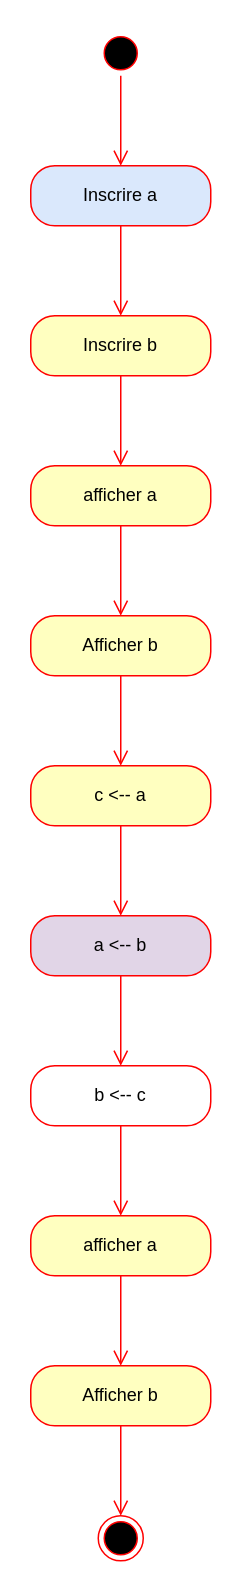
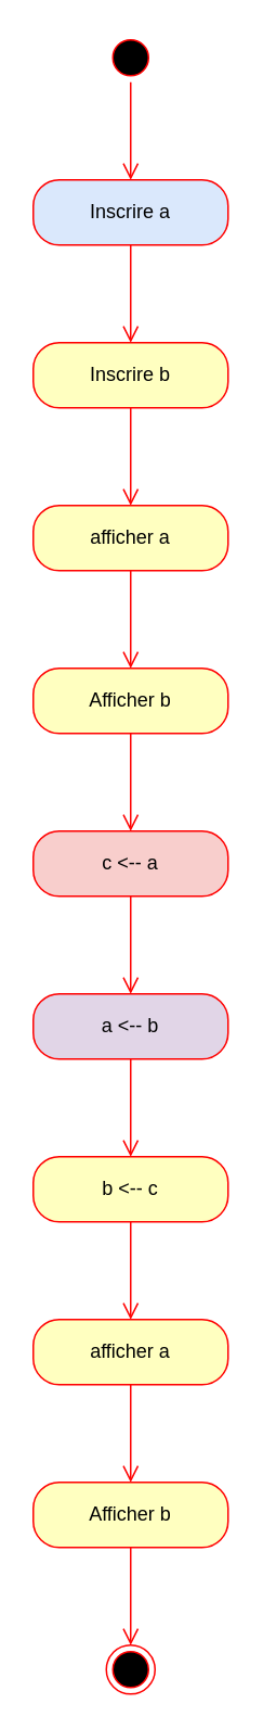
  <mxCell id="0" />
  <mxCell id="1" parent="0" />
  <mxCell id="2" value="" style="ellipse;html=1;shape=startState;fillColor=#000000;strokeColor=#ff0000;" vertex="1" parent="1"><mxGeometry x="65" y="20" width="30" height="30" as="geometry" /></mxCell>
  <mxCell id="3" value="" style="edgeStyle=orthogonalEdgeStyle;html=1;verticalAlign=bottom;endArrow=open;endSize=8;strokeColor=#ff0000;rounded=0;" edge="1" source="2" parent="1"><mxGeometry relative="1" as="geometry"><mxPoint x="80" y="110" as="targetPoint" /></mxGeometry></mxCell>
  <mxCell id="4" value="Inscrire a" style="rounded=1;whiteSpace=wrap;html=1;arcSize=40;fontColor=#000000;fillColor=#dae8fc;strokeColor=#ff0000;" vertex="1" parent="1"><mxGeometry x="20" y="110" width="120" height="40" as="geometry" /></mxCell>
  <mxCell id="5" value="" style="edgeStyle=orthogonalEdgeStyle;html=1;verticalAlign=bottom;endArrow=open;endSize=8;strokeColor=#ff0000;rounded=0;" edge="1" source="4" parent="1"><mxGeometry relative="1" as="geometry"><mxPoint x="80" y="210" as="targetPoint" /></mxGeometry></mxCell>
  <mxCell id="6" value="Inscrire b" style="rounded=1;whiteSpace=wrap;html=1;arcSize=40;fontColor=#000000;fillColor=#ffffc0;strokeColor=#ff0000;" vertex="1" parent="1"><mxGeometry x="20" y="210" width="120" height="40" as="geometry" /></mxCell>
  <mxCell id="7" value="" style="edgeStyle=orthogonalEdgeStyle;html=1;verticalAlign=bottom;endArrow=open;endSize=8;strokeColor=#ff0000;rounded=0;" edge="1" source="6" parent="1"><mxGeometry relative="1" as="geometry"><mxPoint x="80" y="310" as="targetPoint" /></mxGeometry></mxCell>
  <mxCell id="8" value="afficher a" style="rounded=1;whiteSpace=wrap;html=1;arcSize=40;fontColor=#000000;fillColor=#ffffc0;strokeColor=#ff0000;" vertex="1" parent="1"><mxGeometry x="20" y="310" width="120" height="40" as="geometry" /></mxCell>
  <mxCell id="9" value="" style="edgeStyle=orthogonalEdgeStyle;html=1;verticalAlign=bottom;endArrow=open;endSize=8;strokeColor=#ff0000;rounded=0;" edge="1" source="8" parent="1"><mxGeometry relative="1" as="geometry"><mxPoint x="80" y="410" as="targetPoint" /></mxGeometry></mxCell>
  <mxCell id="10" value="Afficher b" style="rounded=1;whiteSpace=wrap;html=1;arcSize=40;fontColor=#000000;fillColor=#ffffc0;strokeColor=#ff0000;" vertex="1" parent="1"><mxGeometry x="20" y="410" width="120" height="40" as="geometry" /></mxCell>
  <mxCell id="11" value="" style="edgeStyle=orthogonalEdgeStyle;html=1;verticalAlign=bottom;endArrow=open;endSize=8;strokeColor=#ff0000;rounded=0;" edge="1" source="10" parent="1"><mxGeometry relative="1" as="geometry"><mxPoint x="80" y="510" as="targetPoint" /></mxGeometry></mxCell>
- <mxCell id="12" value="c &amp;lt;-- a" style="rounded=1;whiteSpace=wrap;html=1;arcSize=40;fontColor=#000000;fillColor=#ffffc0;strokeColor=#ff0000;" vertex="1" parent="1"><mxGeometry x="20" y="510" width="120" height="40" as="geometry" /></mxCell>
+ <mxCell id="12" value="c &amp;lt;-- a" style="rounded=1;whiteSpace=wrap;html=1;arcSize=40;fontColor=#000000;fillColor=#f8cecc;strokeColor=#ff0000;" vertex="1" parent="1"><mxGeometry x="20" y="510" width="120" height="40" as="geometry" /></mxCell>
  <mxCell id="13" value="" style="edgeStyle=orthogonalEdgeStyle;html=1;verticalAlign=bottom;endArrow=open;endSize=8;strokeColor=#ff0000;rounded=0;" edge="1" source="12" parent="1"><mxGeometry relative="1" as="geometry"><mxPoint x="80" y="610" as="targetPoint" /></mxGeometry></mxCell>
  <mxCell id="14" value="a &amp;lt;-- b" style="rounded=1;whiteSpace=wrap;html=1;arcSize=40;fontColor=#000000;fillColor=#e1d5e7;strokeColor=#ff0000;" vertex="1" parent="1"><mxGeometry x="20" y="610" width="120" height="40" as="geometry" /></mxCell>
  <mxCell id="15" value="" style="edgeStyle=orthogonalEdgeStyle;html=1;verticalAlign=bottom;endArrow=open;endSize=8;strokeColor=#ff0000;rounded=0;" edge="1" source="14" parent="1"><mxGeometry relative="1" as="geometry"><mxPoint x="80" y="710" as="targetPoint" /></mxGeometry></mxCell>
- <mxCell id="16" value="b &amp;lt;-- c" style="rounded=1;whiteSpace=wrap;html=1;arcSize=40;fontColor=#000000;fillColor=#ffffff;strokeColor=#ff0000;" vertex="1" parent="1"><mxGeometry x="20" y="710" width="120" height="40" as="geometry" /></mxCell>
+ <mxCell id="16" value="b &amp;lt;-- c" style="rounded=1;whiteSpace=wrap;html=1;arcSize=40;fontColor=#000000;fillColor=#ffffc0;strokeColor=#ff0000;" vertex="1" parent="1"><mxGeometry x="20" y="710" width="120" height="40" as="geometry" /></mxCell>
  <mxCell id="17" value="" style="edgeStyle=orthogonalEdgeStyle;html=1;verticalAlign=bottom;endArrow=open;endSize=8;strokeColor=#ff0000;rounded=0;" edge="1" source="16" parent="1"><mxGeometry relative="1" as="geometry"><mxPoint x="80" y="810" as="targetPoint" /></mxGeometry></mxCell>
  <mxCell id="18" value="afficher a" style="rounded=1;whiteSpace=wrap;html=1;arcSize=40;fontColor=#000000;fillColor=#ffffc0;strokeColor=#ff0000;" vertex="1" parent="1"><mxGeometry x="20" y="810" width="120" height="40" as="geometry" /></mxCell>
  <mxCell id="19" value="" style="edgeStyle=orthogonalEdgeStyle;html=1;verticalAlign=bottom;endArrow=open;endSize=8;strokeColor=#ff0000;rounded=0;" edge="1" source="18" parent="1"><mxGeometry relative="1" as="geometry"><mxPoint x="80" y="910" as="targetPoint" /></mxGeometry></mxCell>
  <mxCell id="20" value="Afficher b" style="rounded=1;whiteSpace=wrap;html=1;arcSize=40;fontColor=#000000;fillColor=#ffffc0;strokeColor=#ff0000;" vertex="1" parent="1"><mxGeometry x="20" y="910" width="120" height="40" as="geometry" /></mxCell>
  <mxCell id="21" value="" style="edgeStyle=orthogonalEdgeStyle;html=1;verticalAlign=bottom;endArrow=open;endSize=8;strokeColor=#ff0000;rounded=0;" edge="1" source="20" parent="1"><mxGeometry relative="1" as="geometry"><mxPoint x="80" y="1010" as="targetPoint" /></mxGeometry></mxCell>
  <mxCell id="22" value="" style="ellipse;html=1;shape=endState;fillColor=#000000;strokeColor=#ff0000;" vertex="1" parent="1"><mxGeometry x="65" y="1010" width="30" height="30" as="geometry" /></mxCell>
